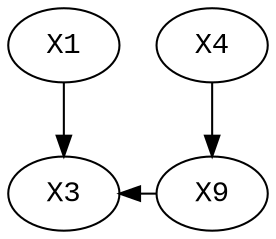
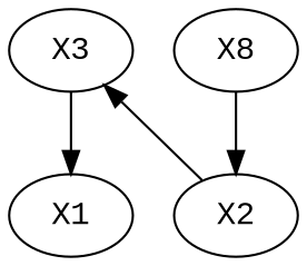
  digraph {
    fontname="Liberation Mono"
    node [fontname="Liberation Mono"]
    edge [fontname="Liberation Mono"]
    n1 [label=X1]
    n2 [label=X3]
-   n3 [label=X9]
-   n4 [label=X4]
-   n1 -> n2
+   n3 [label=X2]
+   n4 [label=X8]
+   n2 -> n1
    n3 -> n2 [constraint=false]
    n4 -> n3
  }
